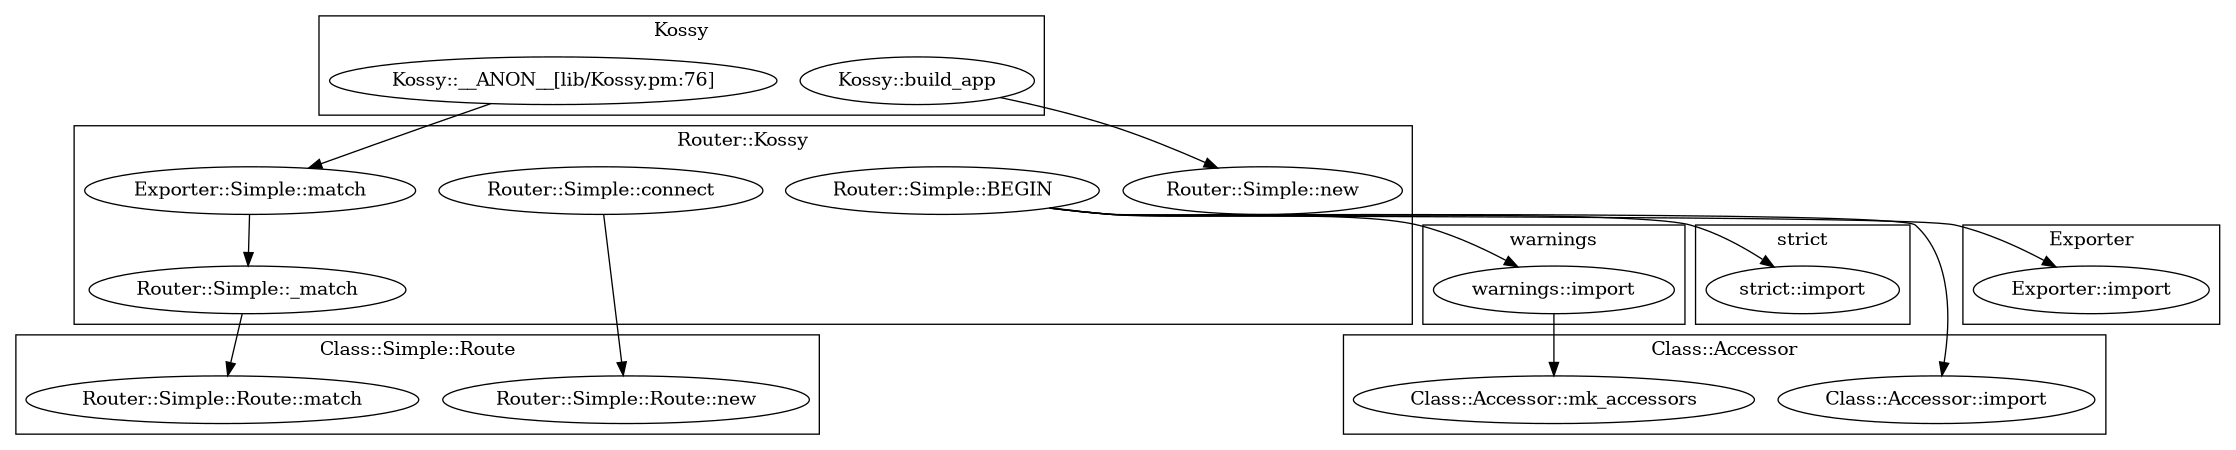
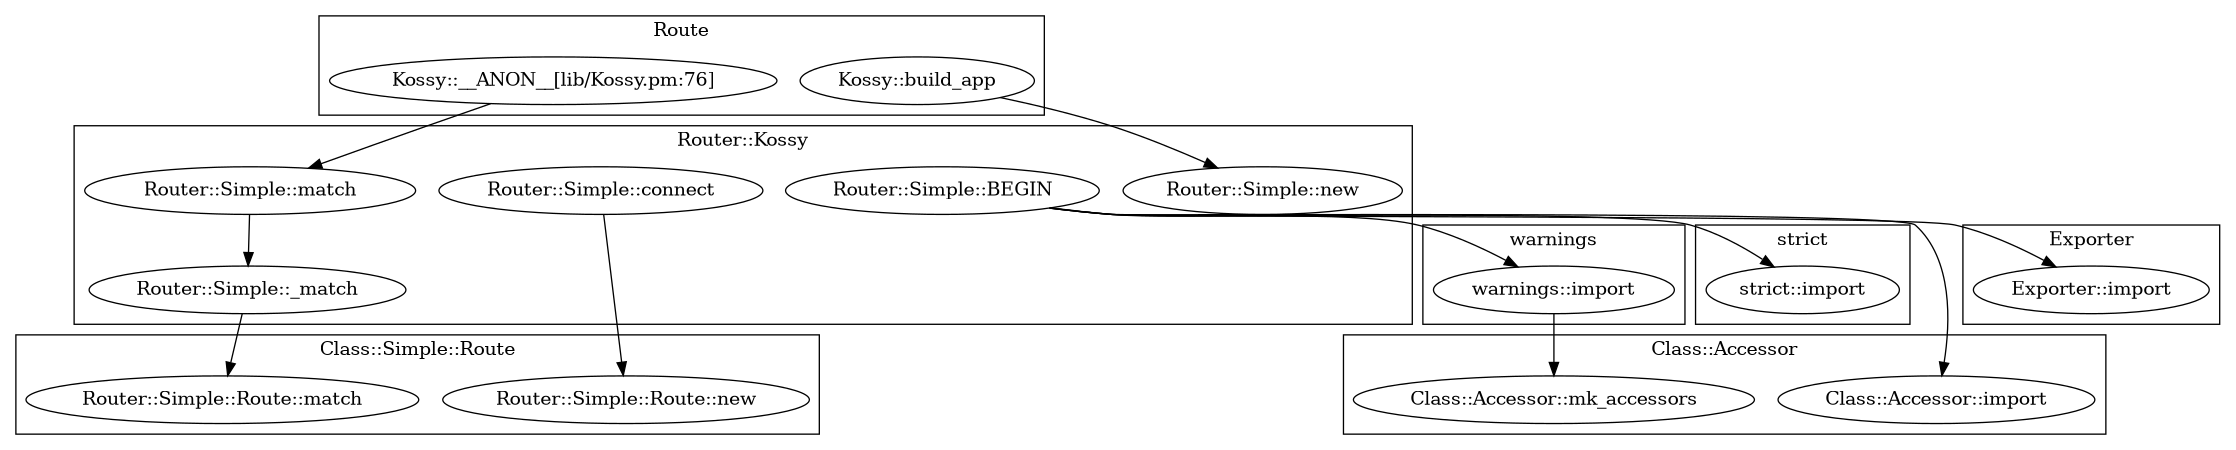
  digraph {
    "warnings::import"
    "Router::Simple::Route::match"
    "Router::Simple::Route::new"
    "strict::import"
    "Router::Simple::new"
    "Router::Simple::connect"
-   "Router::Simple::match" [label="Exporter::Simple::match"]
+   "Router::Simple::match"
    "Router::Simple::_match"
    "Router::Simple::BEGIN"
    "Class::Accessor::mk_accessors"
    "Class::Accessor::import"
    "Exporter::import"
    "Kossy::__ANON__[lib/Kossy.pm:76]"
    "Kossy::build_app"
    subgraph cluster_1 {
      label=warnings
      "warnings::import"
    }
    subgraph cluster_2 {
      label="Class::Simple::Route"
      "Router::Simple::Route::match"
      "Router::Simple::Route::new"
    }
    subgraph cluster_3 {
      label="strict"
      "strict::import"
    }
    subgraph cluster_4 {
      label="Router::Kossy"
      "Router::Simple::new"
      "Router::Simple::connect"
      "Router::Simple::match"
      "Router::Simple::_match"
      "Router::Simple::BEGIN"
    }
    subgraph cluster_5 {
      label="Class::Accessor"
      "Class::Accessor::mk_accessors"
      "Class::Accessor::import"
    }
    subgraph cluster_6 {
      label=Exporter
      "Exporter::import"
    }
    subgraph cluster_7 {
-     label=Kossy
+     label=Route
      "Kossy::__ANON__[lib/Kossy.pm:76]"
      "Kossy::build_app"
    }
    "warnings::import" -> "Class::Accessor::mk_accessors"
    "Router::Simple::connect" -> "Router::Simple::Route::new"
    "Router::Simple::match" -> "Router::Simple::_match"
    "Router::Simple::_match" -> "Router::Simple::Route::match"
    "Router::Simple::BEGIN" -> "warnings::import"
    "Router::Simple::BEGIN" -> "strict::import"
    "Router::Simple::BEGIN" -> "Class::Accessor::import"
    "Router::Simple::BEGIN" -> "Exporter::import"
    "Kossy::__ANON__[lib/Kossy.pm:76]" -> "Router::Simple::match"
    "Kossy::build_app" -> "Router::Simple::new"
  }
